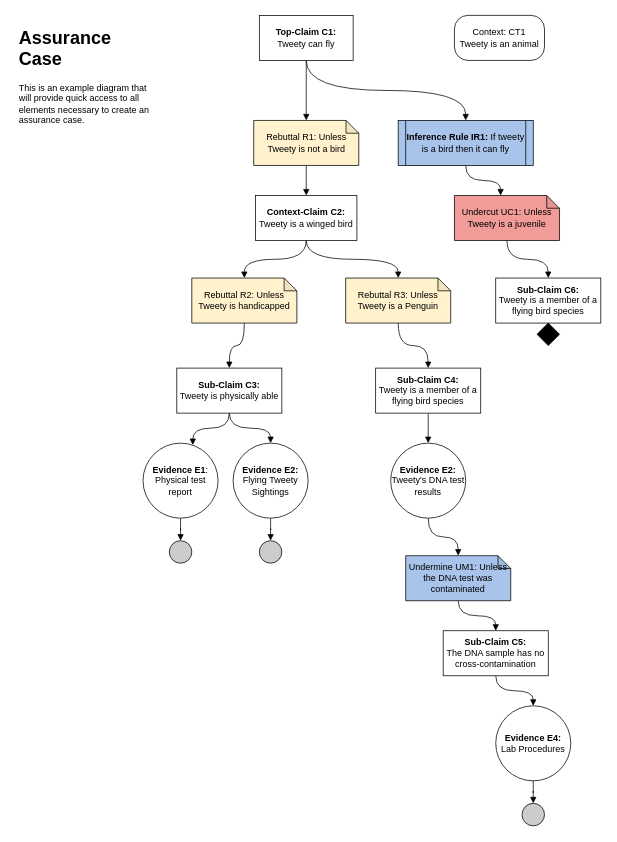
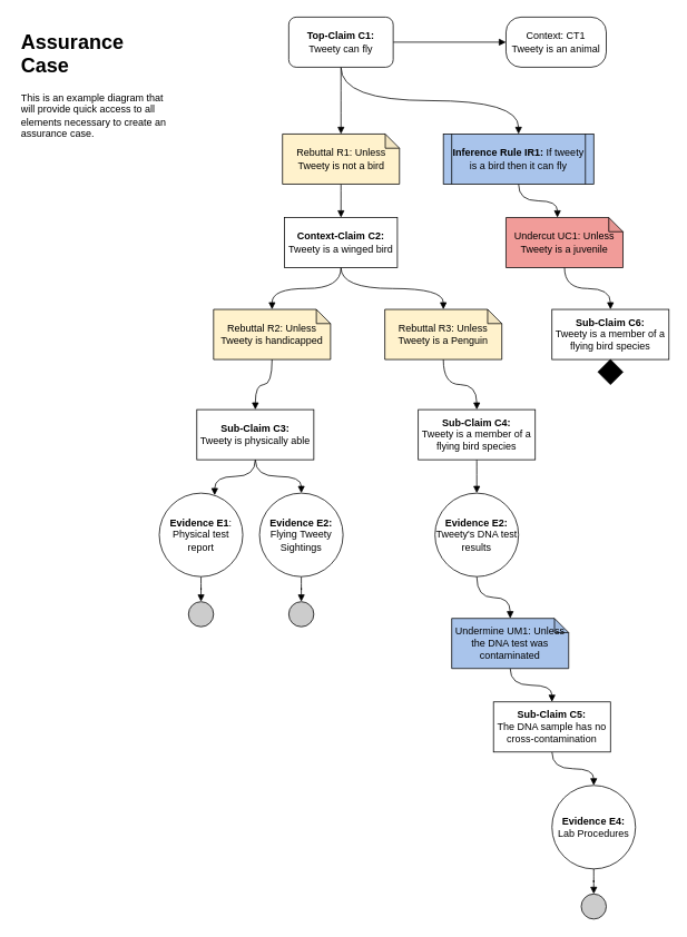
  <mxCell id="0" />
  <mxCell id="1" parent="0" />
  <mxCell id="2" value="&lt;h1&gt;Assurance Case&lt;/h1&gt;&lt;p&gt;This is an example diagram that will provide quick access to all elements necessary to create an assurance case.&lt;/p&gt;" style="text;html=1;strokeColor=none;fillColor=none;spacing=5;spacingTop=-20;whiteSpace=wrap;overflow=hidden;rounded=0;" parent="1" vertex="1"><mxGeometry x="20" y="30" width="190" height="150" as="geometry" /></mxCell>
+ <mxCell id="3" style="edgeStyle=orthogonalEdgeStyle;rounded=0;orthogonalLoop=1;jettySize=auto;html=1;exitX=1;exitY=0.5;exitDx=0;exitDy=0;entryX=0;entryY=0.5;entryDx=0;entryDy=0;endArrow=block;endFill=1;" parent="1" source="6" target="7" edge="1"><mxGeometry relative="1" as="geometry" /></mxCell>
  <mxCell id="4" value="" style="edgeStyle=orthogonalEdgeStyle;rounded=0;orthogonalLoop=1;jettySize=auto;html=1;endArrow=block;endFill=1;curved=1;" parent="1" source="6" target="9" edge="1"><mxGeometry relative="1" as="geometry" /></mxCell>
  <mxCell id="5" style="edgeStyle=orthogonalEdgeStyle;curved=1;rounded=0;orthogonalLoop=1;jettySize=auto;html=1;exitX=0.5;exitY=1;exitDx=0;exitDy=0;endArrow=block;endFill=1;" parent="1" source="6" target="38" edge="1"><mxGeometry relative="1" as="geometry" /></mxCell>
- <mxCell id="6" value="&lt;b&gt;Top-Claim C1:&lt;br&gt;&lt;/b&gt;Tweety can fly" style="rounded=0;whiteSpace=wrap;html=1;" parent="1" vertex="1"><mxGeometry x="345" y="20" width="125" height="60" as="geometry" /></mxCell>
+ <mxCell id="6" value="&lt;b&gt;Top-Claim C1:&lt;br&gt;&lt;/b&gt;Tweety can fly" style="whiteSpace=wrap;html=1;rounded=1;" parent="1" vertex="1"><mxGeometry x="345" y="20" width="125" height="60" as="geometry" /></mxCell>
  <mxCell id="7" value="Context: CT1&lt;br&gt;Tweety is an animal" style="rounded=1;whiteSpace=wrap;html=1;arcSize=30;" parent="1" vertex="1"><mxGeometry x="605" y="20" width="120" height="60" as="geometry" /></mxCell>
  <mxCell id="8" style="edgeStyle=orthogonalEdgeStyle;curved=1;rounded=0;orthogonalLoop=1;jettySize=auto;html=1;endArrow=block;endFill=1;" parent="1" source="9" target="12" edge="1"><mxGeometry relative="1" as="geometry" /></mxCell>
  <mxCell id="9" value="Rebuttal R1: Unless Tweety is not a bird" style="shape=note;whiteSpace=wrap;html=1;backgroundOutline=1;darkOpacity=0.05;size=17;fillColor=#FFF2CC;" parent="1" vertex="1"><mxGeometry x="337.5" y="160" width="140" height="60" as="geometry" /></mxCell>
  <mxCell id="10" style="edgeStyle=orthogonalEdgeStyle;curved=1;rounded=0;orthogonalLoop=1;jettySize=auto;html=1;exitX=0.5;exitY=1;exitDx=0;exitDy=0;entryX=0.5;entryY=0;entryDx=0;entryDy=0;entryPerimeter=0;endArrow=block;endFill=1;" parent="1" source="12" target="14" edge="1"><mxGeometry relative="1" as="geometry" /></mxCell>
  <mxCell id="11" style="edgeStyle=orthogonalEdgeStyle;curved=1;rounded=0;orthogonalLoop=1;jettySize=auto;html=1;exitX=0.5;exitY=1;exitDx=0;exitDy=0;entryX=0.5;entryY=0;entryDx=0;entryDy=0;entryPerimeter=0;endArrow=block;endFill=1;" parent="1" source="12" target="16" edge="1"><mxGeometry relative="1" as="geometry" /></mxCell>
  <mxCell id="12" value="&lt;b&gt;Context-Claim C2:&lt;br&gt;&lt;/b&gt;Tweety is a winged bird" style="rounded=0;whiteSpace=wrap;html=1;" parent="1" vertex="1"><mxGeometry x="340" y="260" width="135" height="60" as="geometry" /></mxCell>
  <mxCell id="13" style="edgeStyle=orthogonalEdgeStyle;curved=1;rounded=0;orthogonalLoop=1;jettySize=auto;html=1;exitX=0.5;exitY=1;exitDx=0;exitDy=0;exitPerimeter=0;entryX=0.5;entryY=0;entryDx=0;entryDy=0;endArrow=block;endFill=1;" parent="1" source="14" target="19" edge="1"><mxGeometry relative="1" as="geometry" /></mxCell>
  <mxCell id="14" value="Rebuttal R2: Unless Tweety is handicapped" style="shape=note;whiteSpace=wrap;html=1;backgroundOutline=1;darkOpacity=0.05;size=17;fillColor=#FFF2CC;" parent="1" vertex="1"><mxGeometry x="255" y="370" width="140" height="60" as="geometry" /></mxCell>
  <mxCell id="15" style="edgeStyle=orthogonalEdgeStyle;curved=1;rounded=0;orthogonalLoop=1;jettySize=auto;html=1;endArrow=block;endFill=1;" parent="1" source="16" target="21" edge="1"><mxGeometry relative="1" as="geometry" /></mxCell>
  <mxCell id="16" value="Rebuttal R3: Unless Tweety is a Penguin" style="shape=note;whiteSpace=wrap;html=1;backgroundOutline=1;darkOpacity=0.05;size=17;fillColor=#FFF2CC;" parent="1" vertex="1"><mxGeometry x="460" y="370" width="140" height="60" as="geometry" /></mxCell>
  <mxCell id="17" style="edgeStyle=orthogonalEdgeStyle;curved=1;rounded=0;orthogonalLoop=1;jettySize=auto;html=1;exitX=0.5;exitY=1;exitDx=0;exitDy=0;entryX=0.663;entryY=0.025;entryDx=0;entryDy=0;entryPerimeter=0;endArrow=block;endFill=1;" parent="1" source="19" target="23" edge="1"><mxGeometry relative="1" as="geometry" /></mxCell>
  <mxCell id="18" style="edgeStyle=orthogonalEdgeStyle;curved=1;rounded=0;orthogonalLoop=1;jettySize=auto;html=1;entryX=0.5;entryY=0;entryDx=0;entryDy=0;endArrow=block;endFill=1;" parent="1" source="19" target="25" edge="1"><mxGeometry relative="1" as="geometry" /></mxCell>
  <mxCell id="19" value="&lt;b&gt;Sub-Claim C3:&lt;br&gt;&lt;/b&gt;Tweety is physically able" style="rounded=0;whiteSpace=wrap;html=1;" parent="1" vertex="1"><mxGeometry x="235" y="490" width="140" height="60" as="geometry" /></mxCell>
  <mxCell id="20" style="edgeStyle=orthogonalEdgeStyle;curved=1;rounded=0;orthogonalLoop=1;jettySize=auto;html=1;entryX=0.5;entryY=0;entryDx=0;entryDy=0;endArrow=block;endFill=1;" parent="1" source="21" target="29" edge="1"><mxGeometry relative="1" as="geometry" /></mxCell>
  <mxCell id="21" value="&lt;b&gt;Sub-Claim C4:&lt;br&gt;&lt;/b&gt;Tweety is a member of a flying bird species" style="rounded=0;whiteSpace=wrap;html=1;" parent="1" vertex="1"><mxGeometry x="500" y="490" width="140" height="60" as="geometry" /></mxCell>
  <mxCell id="22" style="edgeStyle=orthogonalEdgeStyle;curved=1;rounded=0;orthogonalLoop=1;jettySize=auto;html=1;entryX=0.5;entryY=0;entryDx=0;entryDy=0;endArrow=block;endFill=1;" parent="1" source="23" target="26" edge="1"><mxGeometry relative="1" as="geometry" /></mxCell>
  <mxCell id="23" value="&lt;b&gt;Evidence E1&lt;/b&gt;:&lt;br&gt;Physical test report" style="ellipse;whiteSpace=wrap;html=1;aspect=fixed;fillColor=#ffffff;rounded=0;" parent="1" vertex="1"><mxGeometry x="190" y="590" width="100" height="100" as="geometry" /></mxCell>
  <mxCell id="24" style="edgeStyle=orthogonalEdgeStyle;curved=1;rounded=0;orthogonalLoop=1;jettySize=auto;html=1;entryX=0.5;entryY=0;entryDx=0;entryDy=0;endArrow=block;endFill=1;" parent="1" source="25" target="27" edge="1"><mxGeometry relative="1" as="geometry" /></mxCell>
  <mxCell id="25" value="&lt;b&gt;Evidence E2:&lt;/b&gt;&lt;br&gt;Flying Tweety Sightings" style="ellipse;whiteSpace=wrap;html=1;aspect=fixed;fillColor=#ffffff;rounded=0;" parent="1" vertex="1"><mxGeometry x="310" y="590" width="100" height="100" as="geometry" /></mxCell>
  <mxCell id="26" value="" style="ellipse;whiteSpace=wrap;html=1;aspect=fixed;fillColor=#CCCCCC;" parent="1" vertex="1"><mxGeometry x="225" y="720" width="30" height="30" as="geometry" /></mxCell>
  <mxCell id="27" value="" style="ellipse;whiteSpace=wrap;html=1;aspect=fixed;fillColor=#CCCCCC;" parent="1" vertex="1"><mxGeometry x="345" y="720" width="30" height="30" as="geometry" /></mxCell>
  <mxCell id="28" style="edgeStyle=orthogonalEdgeStyle;curved=1;rounded=0;orthogonalLoop=1;jettySize=auto;html=1;entryX=0.5;entryY=0;entryDx=0;entryDy=0;entryPerimeter=0;endArrow=block;endFill=1;" parent="1" source="29" target="31" edge="1"><mxGeometry relative="1" as="geometry" /></mxCell>
  <mxCell id="29" value="&lt;b&gt;Evidence E2:&lt;/b&gt;&lt;br&gt;Tweety's DNA test results" style="ellipse;whiteSpace=wrap;html=1;aspect=fixed;fillColor=#ffffff;rounded=0;" parent="1" vertex="1"><mxGeometry x="520" y="590" width="100" height="100" as="geometry" /></mxCell>
  <mxCell id="30" style="edgeStyle=orthogonalEdgeStyle;curved=1;rounded=0;orthogonalLoop=1;jettySize=auto;html=1;endArrow=block;endFill=1;" parent="1" source="31" target="33" edge="1"><mxGeometry relative="1" as="geometry" /></mxCell>
  <mxCell id="31" value="Undermine UM1: Unless the DNA test was contaminated" style="shape=note;whiteSpace=wrap;html=1;backgroundOutline=1;darkOpacity=0.05;size=17;fillColor=#A9C4EB;" parent="1" vertex="1"><mxGeometry x="540" y="740" width="140" height="60" as="geometry" /></mxCell>
  <mxCell id="32" style="edgeStyle=orthogonalEdgeStyle;curved=1;rounded=0;orthogonalLoop=1;jettySize=auto;html=1;endArrow=block;endFill=1;" parent="1" source="33" target="35" edge="1"><mxGeometry relative="1" as="geometry" /></mxCell>
  <mxCell id="33" value="&lt;b&gt;Sub-Claim C5:&lt;br&gt;&lt;/b&gt;The DNA sample has no cross-contamination" style="rounded=0;whiteSpace=wrap;html=1;" parent="1" vertex="1"><mxGeometry x="590" y="840" width="140" height="60" as="geometry" /></mxCell>
  <mxCell id="34" style="edgeStyle=orthogonalEdgeStyle;curved=1;rounded=0;orthogonalLoop=1;jettySize=auto;html=1;entryX=0.5;entryY=0;entryDx=0;entryDy=0;endArrow=block;endFill=1;" parent="1" source="35" target="36" edge="1"><mxGeometry relative="1" as="geometry" /></mxCell>
  <mxCell id="35" value="&lt;b&gt;Evidence E4:&lt;/b&gt;&lt;br&gt;Lab Procedures" style="ellipse;whiteSpace=wrap;html=1;aspect=fixed;fillColor=#ffffff;rounded=0;" parent="1" vertex="1"><mxGeometry x="660" y="940" width="100" height="100" as="geometry" /></mxCell>
  <mxCell id="36" value="" style="ellipse;whiteSpace=wrap;html=1;aspect=fixed;fillColor=#CCCCCC;" parent="1" vertex="1"><mxGeometry x="695" y="1070" width="30" height="30" as="geometry" /></mxCell>
  <mxCell id="37" style="edgeStyle=orthogonalEdgeStyle;curved=1;rounded=0;orthogonalLoop=1;jettySize=auto;html=1;entryX=0;entryY=0;entryDx=61.5;entryDy=0;entryPerimeter=0;endArrow=block;endFill=1;" parent="1" source="38" target="40" edge="1"><mxGeometry relative="1" as="geometry" /></mxCell>
  <mxCell id="38" value="&lt;b&gt;Inference Rule IR1:&lt;/b&gt; If tweety is a bird then it can fly" style="shape=process;whiteSpace=wrap;html=1;backgroundOutline=1;fillColor=#A9C4EB;size=0.056;" parent="1" vertex="1"><mxGeometry x="530" y="160" width="180" height="60" as="geometry" /></mxCell>
  <mxCell id="39" style="edgeStyle=orthogonalEdgeStyle;curved=1;rounded=0;orthogonalLoop=1;jettySize=auto;html=1;endArrow=block;endFill=1;" parent="1" source="40" target="41" edge="1"><mxGeometry relative="1" as="geometry" /></mxCell>
  <mxCell id="40" value="Undercut UC1: Unless Tweety is a juvenile" style="shape=note;whiteSpace=wrap;html=1;backgroundOutline=1;darkOpacity=0.05;size=17;fillColor=#F19C99;" parent="1" vertex="1"><mxGeometry x="605" y="260" width="140" height="60" as="geometry" /></mxCell>
  <mxCell id="41" value="&lt;b&gt;Sub-Claim C6:&lt;br&gt;&lt;/b&gt;Tweety is a member of a flying bird species" style="rounded=0;whiteSpace=wrap;html=1;" parent="1" vertex="1"><mxGeometry x="660" y="370" width="140" height="60" as="geometry" /></mxCell>
  <mxCell id="42" value="" style="rhombus;whiteSpace=wrap;html=1;fillColor=#000000;" parent="1" vertex="1"><mxGeometry x="715" y="430" width="30" height="30" as="geometry" /></mxCell>
